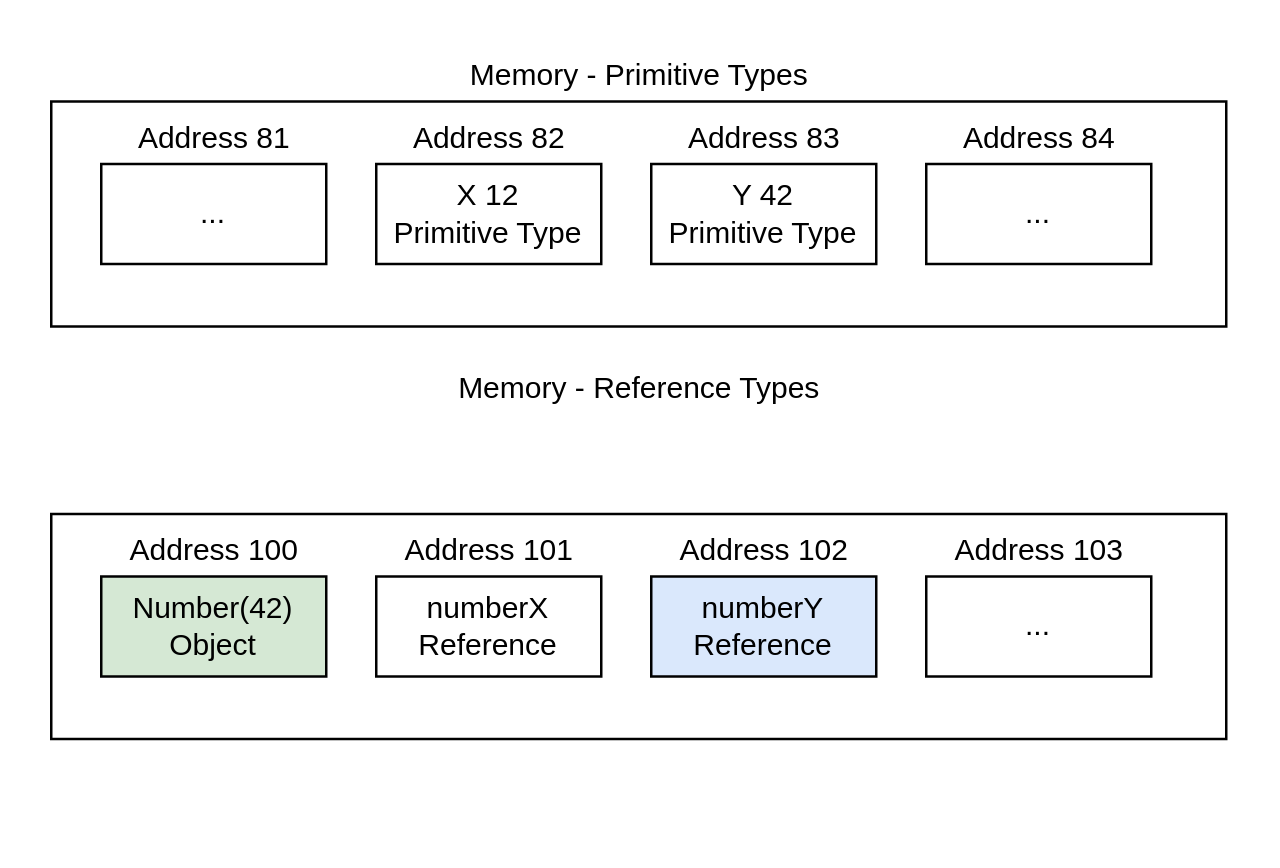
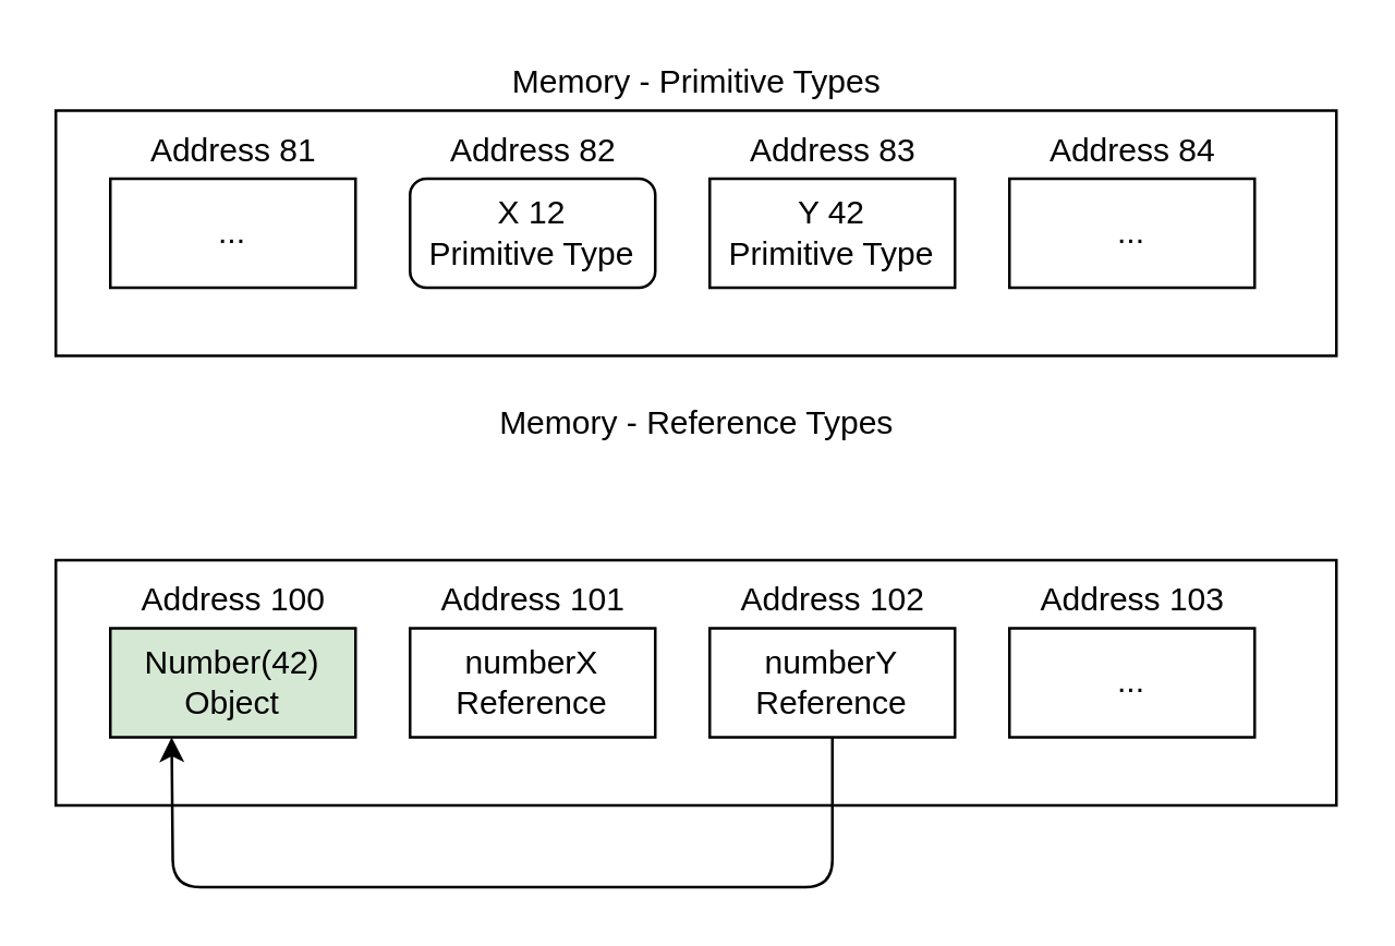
  <mxCell id="0" />
  <mxCell id="1" parent="0" />
  <mxCell id="2" value="" style="rounded=0;whiteSpace=wrap;html=1;" vertex="1" parent="1"><mxGeometry x="20" y="40" width="470" height="90" as="geometry" /></mxCell>
- <mxCell id="3" value="X 12&lt;br&gt;Primitive Type" style="rounded=0;whiteSpace=wrap;html=1;" vertex="1" parent="1"><mxGeometry x="150" y="65" width="90" height="40" as="geometry" /></mxCell>
+ <mxCell id="3" value="X 12&lt;br&gt;Primitive Type" style="whiteSpace=wrap;html=1;rounded=1;" vertex="1" parent="1"><mxGeometry x="150" y="65" width="90" height="40" as="geometry" /></mxCell>
  <mxCell id="4" value="Y 42&lt;br&gt;Primitive Type" style="rounded=0;whiteSpace=wrap;html=1;" vertex="1" parent="1"><mxGeometry x="260" y="65" width="90" height="40" as="geometry" /></mxCell>
  <mxCell id="5" value="Address 82" style="text;html=1;align=center;verticalAlign=middle;resizable=0;points=[];autosize=1;" vertex="1" parent="1"><mxGeometry x="155" y="45" width="80" height="20" as="geometry" /></mxCell>
  <mxCell id="6" value="Address 83" style="text;html=1;align=center;verticalAlign=middle;resizable=0;points=[];autosize=1;" vertex="1" parent="1"><mxGeometry x="265" y="45" width="80" height="20" as="geometry" /></mxCell>
  <mxCell id="7" value="Memory - Primitive Types" style="text;html=1;strokeColor=none;fillColor=none;align=center;verticalAlign=middle;whiteSpace=wrap;rounded=0;" vertex="1" parent="1"><mxGeometry x="167.5" y="20" width="175" height="20" as="geometry" /></mxCell>
  <mxCell id="8" value="..." style="rounded=0;whiteSpace=wrap;html=1;" vertex="1" parent="1"><mxGeometry x="370" y="65" width="90" height="40" as="geometry" /></mxCell>
  <mxCell id="9" value="..." style="rounded=0;whiteSpace=wrap;html=1;" vertex="1" parent="1"><mxGeometry x="40" y="65" width="90" height="40" as="geometry" /></mxCell>
  <mxCell id="10" value="Address 81" style="text;html=1;align=center;verticalAlign=middle;resizable=0;points=[];autosize=1;" vertex="1" parent="1"><mxGeometry x="45" y="45" width="80" height="20" as="geometry" /></mxCell>
  <mxCell id="11" value="Address 84" style="text;html=1;align=center;verticalAlign=middle;resizable=0;points=[];autosize=1;" vertex="1" parent="1"><mxGeometry x="375" y="45" width="80" height="20" as="geometry" /></mxCell>
  <mxCell id="12" value="" style="rounded=0;whiteSpace=wrap;html=1;" vertex="1" parent="1"><mxGeometry x="20" y="205" width="470" height="90" as="geometry" /></mxCell>
  <mxCell id="13" value="numberX&lt;br&gt;Reference" style="rounded=0;whiteSpace=wrap;html=1;" vertex="1" parent="1"><mxGeometry x="150" y="230" width="90" height="40" as="geometry" /></mxCell>
- <mxCell id="14" value="numberY&lt;br&gt;Reference" style="rounded=0;whiteSpace=wrap;html=1;fillColor=#dae8fc;" vertex="1" parent="1"><mxGeometry x="260" y="230" width="90" height="40" as="geometry" /></mxCell>
+ <mxCell id="14" value="numberY&lt;br&gt;Reference" style="rounded=0;whiteSpace=wrap;html=1;" vertex="1" parent="1"><mxGeometry x="260" y="230" width="90" height="40" as="geometry" /></mxCell>
  <mxCell id="15" value="Address 101" style="text;html=1;align=center;verticalAlign=middle;resizable=0;points=[];autosize=1;" vertex="1" parent="1"><mxGeometry x="155" y="210" width="80" height="20" as="geometry" /></mxCell>
  <mxCell id="16" value="Address 102" style="text;html=1;align=center;verticalAlign=middle;resizable=0;points=[];autosize=1;" vertex="1" parent="1"><mxGeometry x="265" y="210" width="80" height="20" as="geometry" /></mxCell>
  <mxCell id="17" value="Memory - Reference Types" style="text;html=1;strokeColor=none;fillColor=none;align=center;verticalAlign=middle;whiteSpace=wrap;rounded=0;" vertex="1" parent="1"><mxGeometry x="172.5" y="145" width="165" height="20" as="geometry" /></mxCell>
  <mxCell id="18" value="..." style="rounded=0;whiteSpace=wrap;html=1;" vertex="1" parent="1"><mxGeometry x="370" y="230" width="90" height="40" as="geometry" /></mxCell>
  <mxCell id="19" value="Number(42)&lt;br&gt;Object" style="rounded=0;whiteSpace=wrap;html=1;fillColor=#d5e8d4;" vertex="1" parent="1"><mxGeometry x="40" y="230" width="90" height="40" as="geometry" /></mxCell>
  <mxCell id="20" value="Address 100" style="text;html=1;align=center;verticalAlign=middle;resizable=0;points=[];autosize=1;" vertex="1" parent="1"><mxGeometry x="45" y="210" width="80" height="20" as="geometry" /></mxCell>
  <mxCell id="21" value="Address 103" style="text;html=1;align=center;verticalAlign=middle;resizable=0;points=[];autosize=1;" vertex="1" parent="1"><mxGeometry x="375" y="210" width="80" height="20" as="geometry" /></mxCell>
+ <mxCell id="22" value="" style="endArrow=classic;html=1;exitX=0.5;exitY=1;exitDx=0;exitDy=0;entryX=0.25;entryY=1;entryDx=0;entryDy=0;" edge="1" parent="1" source="14" target="19"><mxGeometry width="50" height="50" relative="1" as="geometry"><mxPoint x="205" y="280" as="sourcePoint" /><mxPoint x="95" y="280" as="targetPoint" /><Array as="points"><mxPoint x="305" y="325" /><mxPoint x="63" y="325" /></Array></mxGeometry></mxCell>
